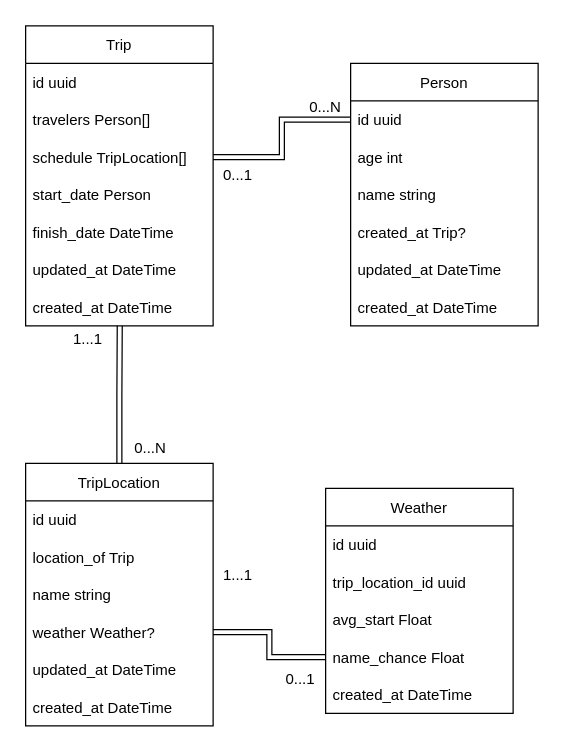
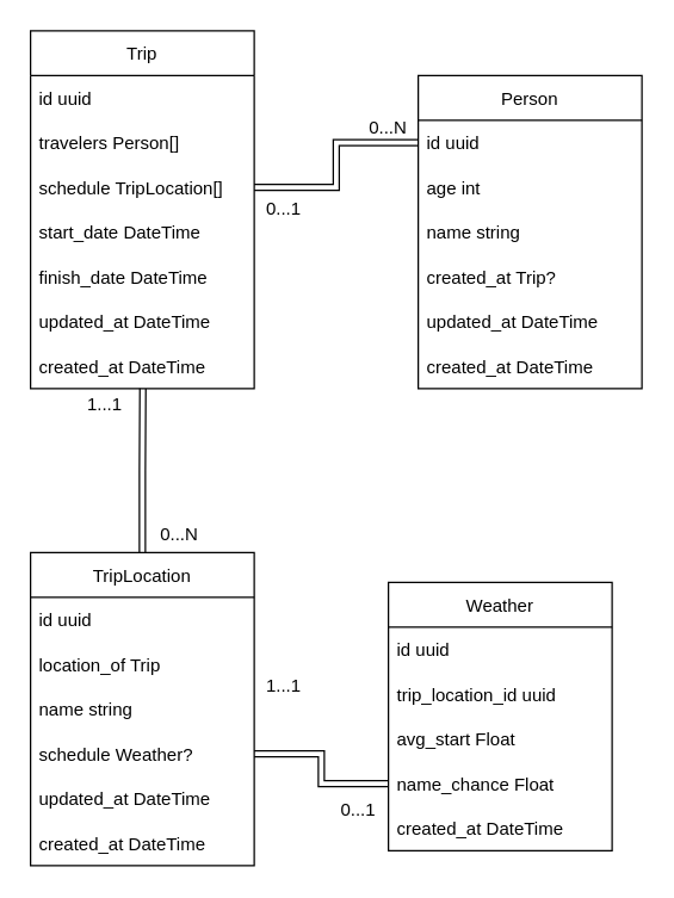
  <mxCell id="0" />
  <mxCell id="1" parent="0" />
  <mxCell id="2" value="Trip" style="swimlane;fontStyle=0;childLayout=stackLayout;horizontal=1;startSize=30;horizontalStack=0;resizeParent=1;resizeParentMax=0;resizeLast=0;collapsible=1;marginBottom=0;" parent="1" vertex="1"><mxGeometry x="20" y="20" width="150" height="240" as="geometry"><mxRectangle x="350" y="350" width="60" height="30" as="alternateBounds" /></mxGeometry></mxCell>
  <mxCell id="3" value="id uuid" style="text;strokeColor=none;fillColor=none;align=left;verticalAlign=middle;spacingLeft=4;spacingRight=4;overflow=hidden;points=[[0,0.5],[1,0.5]];portConstraint=eastwest;rotatable=0;" parent="2" vertex="1"><mxGeometry y="30" width="150" height="30" as="geometry" /></mxCell>
  <mxCell id="4" value="travelers Person[]" style="text;strokeColor=none;fillColor=none;align=left;verticalAlign=middle;spacingLeft=4;spacingRight=4;overflow=hidden;points=[[0,0.5],[1,0.5]];portConstraint=eastwest;rotatable=0;" parent="2" vertex="1"><mxGeometry y="60" width="150" height="30" as="geometry" /></mxCell>
  <mxCell id="5" value="schedule TripLocation[]" style="text;strokeColor=none;fillColor=none;align=left;verticalAlign=middle;spacingLeft=4;spacingRight=4;overflow=hidden;points=[[0,0.5],[1,0.5]];portConstraint=eastwest;rotatable=0;" parent="2" vertex="1"><mxGeometry y="90" width="150" height="30" as="geometry" /></mxCell>
- <mxCell id="6" value="start_date Person" style="text;strokeColor=none;fillColor=none;align=left;verticalAlign=middle;spacingLeft=4;spacingRight=4;overflow=hidden;points=[[0,0.5],[1,0.5]];portConstraint=eastwest;rotatable=0;" parent="2" vertex="1"><mxGeometry y="120" width="150" height="30" as="geometry" /></mxCell>
+ <mxCell id="6" value="start_date DateTime" style="text;strokeColor=none;fillColor=none;align=left;verticalAlign=middle;spacingLeft=4;spacingRight=4;overflow=hidden;points=[[0,0.5],[1,0.5]];portConstraint=eastwest;rotatable=0;" parent="2" vertex="1"><mxGeometry y="120" width="150" height="30" as="geometry" /></mxCell>
  <mxCell id="7" value="finish_date DateTime" style="text;strokeColor=none;fillColor=none;align=left;verticalAlign=middle;spacingLeft=4;spacingRight=4;overflow=hidden;points=[[0,0.5],[1,0.5]];portConstraint=eastwest;rotatable=0;" parent="2" vertex="1"><mxGeometry y="150" width="150" height="30" as="geometry" /></mxCell>
  <mxCell id="8" value="updated_at DateTime" style="text;strokeColor=none;fillColor=none;align=left;verticalAlign=middle;spacingLeft=4;spacingRight=4;overflow=hidden;points=[[0,0.5],[1,0.5]];portConstraint=eastwest;rotatable=0;" parent="2" vertex="1"><mxGeometry y="180" width="150" height="30" as="geometry" /></mxCell>
  <mxCell id="9" value="created_at DateTime" style="text;strokeColor=none;fillColor=none;align=left;verticalAlign=middle;spacingLeft=4;spacingRight=4;overflow=hidden;points=[[0,0.5],[1,0.5]];portConstraint=eastwest;rotatable=0;" parent="2" vertex="1"><mxGeometry y="210" width="150" height="30" as="geometry" /></mxCell>
  <mxCell id="10" value="Person" style="swimlane;fontStyle=0;childLayout=stackLayout;horizontal=1;startSize=30;horizontalStack=0;resizeParent=1;resizeParentMax=0;resizeLast=0;collapsible=1;marginBottom=0;" parent="1" vertex="1"><mxGeometry x="280" y="50" width="150" height="210" as="geometry"><mxRectangle x="350" y="350" width="60" height="30" as="alternateBounds" /></mxGeometry></mxCell>
  <mxCell id="11" value="id uuid" style="text;strokeColor=none;fillColor=none;align=left;verticalAlign=middle;spacingLeft=4;spacingRight=4;overflow=hidden;points=[[0,0.5],[1,0.5]];portConstraint=eastwest;rotatable=0;" parent="10" vertex="1"><mxGeometry y="30" width="150" height="30" as="geometry" /></mxCell>
  <mxCell id="12" value="age int" style="text;strokeColor=none;fillColor=none;align=left;verticalAlign=middle;spacingLeft=4;spacingRight=4;overflow=hidden;points=[[0,0.5],[1,0.5]];portConstraint=eastwest;rotatable=0;" parent="10" vertex="1"><mxGeometry y="60" width="150" height="30" as="geometry" /></mxCell>
  <mxCell id="13" value="name string" style="text;strokeColor=none;fillColor=none;align=left;verticalAlign=middle;spacingLeft=4;spacingRight=4;overflow=hidden;points=[[0,0.5],[1,0.5]];portConstraint=eastwest;rotatable=0;" parent="10" vertex="1"><mxGeometry y="90" width="150" height="30" as="geometry" /></mxCell>
  <mxCell id="14" value="created_at Trip?" style="text;strokeColor=none;fillColor=none;align=left;verticalAlign=middle;spacingLeft=4;spacingRight=4;overflow=hidden;points=[[0,0.5],[1,0.5]];portConstraint=eastwest;rotatable=0;" vertex="1" parent="10"><mxGeometry y="120" width="150" height="30" as="geometry" /></mxCell>
  <mxCell id="15" value="updated_at DateTime" style="text;strokeColor=none;fillColor=none;align=left;verticalAlign=middle;spacingLeft=4;spacingRight=4;overflow=hidden;points=[[0,0.5],[1,0.5]];portConstraint=eastwest;rotatable=0;" parent="10" vertex="1"><mxGeometry y="150" width="150" height="30" as="geometry" /></mxCell>
  <mxCell id="16" value="created_at DateTime" style="text;strokeColor=none;fillColor=none;align=left;verticalAlign=middle;spacingLeft=4;spacingRight=4;overflow=hidden;points=[[0,0.5],[1,0.5]];portConstraint=eastwest;rotatable=0;" parent="10" vertex="1"><mxGeometry y="180" width="150" height="30" as="geometry" /></mxCell>
  <mxCell id="17" value="0...N" style="text;html=1;strokeColor=none;fillColor=none;align=center;verticalAlign=middle;whiteSpace=wrap;rounded=0;" vertex="1" parent="1"><mxGeometry x="230" y="70" width="60" height="30" as="geometry" /></mxCell>
  <mxCell id="18" value="0...1" style="text;html=1;strokeColor=none;fillColor=none;align=center;verticalAlign=middle;whiteSpace=wrap;rounded=0;" vertex="1" parent="1"><mxGeometry x="160" y="127.5" width="60" height="25" as="geometry" /></mxCell>
  <mxCell id="19" style="edgeStyle=orthogonalEdgeStyle;rounded=0;orthogonalLoop=1;jettySize=auto;html=1;exitX=0.5;exitY=0;exitDx=0;exitDy=0;entryX=0.502;entryY=1;entryDx=0;entryDy=0;entryPerimeter=0;strokeColor=default;shape=link;" edge="1" parent="1" source="20" target="9"><mxGeometry relative="1" as="geometry" /></mxCell>
  <mxCell id="20" value="TripLocation" style="swimlane;fontStyle=0;childLayout=stackLayout;horizontal=1;startSize=30;horizontalStack=0;resizeParent=1;resizeParentMax=0;resizeLast=0;collapsible=1;marginBottom=0;" vertex="1" parent="1"><mxGeometry x="20" y="370" width="150" height="210" as="geometry"><mxRectangle x="350" y="350" width="60" height="30" as="alternateBounds" /></mxGeometry></mxCell>
  <mxCell id="21" value="id uuid" style="text;strokeColor=none;fillColor=none;align=left;verticalAlign=middle;spacingLeft=4;spacingRight=4;overflow=hidden;points=[[0,0.5],[1,0.5]];portConstraint=eastwest;rotatable=0;" vertex="1" parent="20"><mxGeometry y="30" width="150" height="30" as="geometry" /></mxCell>
  <mxCell id="22" value="location_of Trip" style="text;strokeColor=none;fillColor=none;align=left;verticalAlign=middle;spacingLeft=4;spacingRight=4;overflow=hidden;points=[[0,0.5],[1,0.5]];portConstraint=eastwest;rotatable=0;" vertex="1" parent="20"><mxGeometry y="60" width="150" height="30" as="geometry" /></mxCell>
  <mxCell id="23" value="name string" style="text;strokeColor=none;fillColor=none;align=left;verticalAlign=middle;spacingLeft=4;spacingRight=4;overflow=hidden;points=[[0,0.5],[1,0.5]];portConstraint=eastwest;rotatable=0;" vertex="1" parent="20"><mxGeometry y="90" width="150" height="30" as="geometry" /></mxCell>
- <mxCell id="24" value="weather Weather?" style="text;strokeColor=none;fillColor=none;align=left;verticalAlign=middle;spacingLeft=4;spacingRight=4;overflow=hidden;points=[[0,0.5],[1,0.5]];portConstraint=eastwest;rotatable=0;" vertex="1" parent="20"><mxGeometry y="120" width="150" height="30" as="geometry" /></mxCell>
+ <mxCell id="24" value="schedule Weather?" style="text;strokeColor=none;fillColor=none;align=left;verticalAlign=middle;spacingLeft=4;spacingRight=4;overflow=hidden;points=[[0,0.5],[1,0.5]];portConstraint=eastwest;rotatable=0;" vertex="1" parent="20"><mxGeometry y="120" width="150" height="30" as="geometry" /></mxCell>
  <mxCell id="25" value="updated_at DateTime" style="text;strokeColor=none;fillColor=none;align=left;verticalAlign=middle;spacingLeft=4;spacingRight=4;overflow=hidden;points=[[0,0.5],[1,0.5]];portConstraint=eastwest;rotatable=0;" vertex="1" parent="20"><mxGeometry y="150" width="150" height="30" as="geometry" /></mxCell>
  <mxCell id="26" value="created_at DateTime" style="text;strokeColor=none;fillColor=none;align=left;verticalAlign=middle;spacingLeft=4;spacingRight=4;overflow=hidden;points=[[0,0.5],[1,0.5]];portConstraint=eastwest;rotatable=0;" vertex="1" parent="20"><mxGeometry y="180" width="150" height="30" as="geometry" /></mxCell>
  <mxCell id="27" style="edgeStyle=orthogonalEdgeStyle;shape=link;rounded=0;orthogonalLoop=1;jettySize=auto;html=1;exitX=1;exitY=0.5;exitDx=0;exitDy=0;entryX=0;entryY=0.5;entryDx=0;entryDy=0;strokeColor=default;" edge="1" parent="1" source="5" target="11"><mxGeometry relative="1" as="geometry" /></mxCell>
  <mxCell id="28" value="0...N" style="text;html=1;strokeColor=none;fillColor=none;align=center;verticalAlign=middle;whiteSpace=wrap;rounded=0;" vertex="1" parent="1"><mxGeometry x="90" y="345" width="60" height="25" as="geometry" /></mxCell>
  <mxCell id="29" value="1...1" style="text;html=1;strokeColor=none;fillColor=none;align=center;verticalAlign=middle;whiteSpace=wrap;rounded=0;" vertex="1" parent="1"><mxGeometry x="40" y="258" width="60" height="25" as="geometry" /></mxCell>
  <mxCell id="30" value="Weather" style="swimlane;fontStyle=0;childLayout=stackLayout;horizontal=1;startSize=30;horizontalStack=0;resizeParent=1;resizeParentMax=0;resizeLast=0;collapsible=1;marginBottom=0;" vertex="1" parent="1"><mxGeometry x="260" y="390" width="150" height="180" as="geometry"><mxRectangle x="350" y="350" width="60" height="30" as="alternateBounds" /></mxGeometry></mxCell>
  <mxCell id="31" value="id uuid" style="text;strokeColor=none;fillColor=none;align=left;verticalAlign=middle;spacingLeft=4;spacingRight=4;overflow=hidden;points=[[0,0.5],[1,0.5]];portConstraint=eastwest;rotatable=0;" vertex="1" parent="30"><mxGeometry y="30" width="150" height="30" as="geometry" /></mxCell>
  <mxCell id="32" value="trip_location_id uuid" style="text;strokeColor=none;fillColor=none;align=left;verticalAlign=middle;spacingLeft=4;spacingRight=4;overflow=hidden;points=[[0,0.5],[1,0.5]];portConstraint=eastwest;rotatable=0;" vertex="1" parent="30"><mxGeometry y="60" width="150" height="30" as="geometry" /></mxCell>
  <mxCell id="33" value="avg_start Float" style="text;strokeColor=none;fillColor=none;align=left;verticalAlign=middle;spacingLeft=4;spacingRight=4;overflow=hidden;points=[[0,0.5],[1,0.5]];portConstraint=eastwest;rotatable=0;" vertex="1" parent="30"><mxGeometry y="90" width="150" height="30" as="geometry" /></mxCell>
  <mxCell id="34" value="name_chance Float" style="text;strokeColor=none;fillColor=none;align=left;verticalAlign=middle;spacingLeft=4;spacingRight=4;overflow=hidden;points=[[0,0.5],[1,0.5]];portConstraint=eastwest;rotatable=0;" vertex="1" parent="30"><mxGeometry y="120" width="150" height="30" as="geometry" /></mxCell>
  <mxCell id="35" value="created_at DateTime" style="text;strokeColor=none;fillColor=none;align=left;verticalAlign=middle;spacingLeft=4;spacingRight=4;overflow=hidden;points=[[0,0.5],[1,0.5]];portConstraint=eastwest;rotatable=0;" vertex="1" parent="30"><mxGeometry y="150" width="150" height="30" as="geometry" /></mxCell>
  <mxCell id="36" style="edgeStyle=orthogonalEdgeStyle;shape=link;rounded=0;orthogonalLoop=1;jettySize=auto;html=1;exitX=0;exitY=0.5;exitDx=0;exitDy=0;entryX=1;entryY=0.5;entryDx=0;entryDy=0;strokeColor=default;" edge="1" parent="1" source="34" target="24"><mxGeometry relative="1" as="geometry" /></mxCell>
  <mxCell id="37" value="0...1" style="text;html=1;strokeColor=none;fillColor=none;align=center;verticalAlign=middle;whiteSpace=wrap;rounded=0;" vertex="1" parent="1"><mxGeometry x="210" y="530" width="60" height="25" as="geometry" /></mxCell>
  <mxCell id="38" value="1...1" style="text;html=1;strokeColor=none;fillColor=none;align=center;verticalAlign=middle;whiteSpace=wrap;rounded=0;" vertex="1" parent="1"><mxGeometry x="160" y="447.5" width="60" height="25" as="geometry" /></mxCell>
